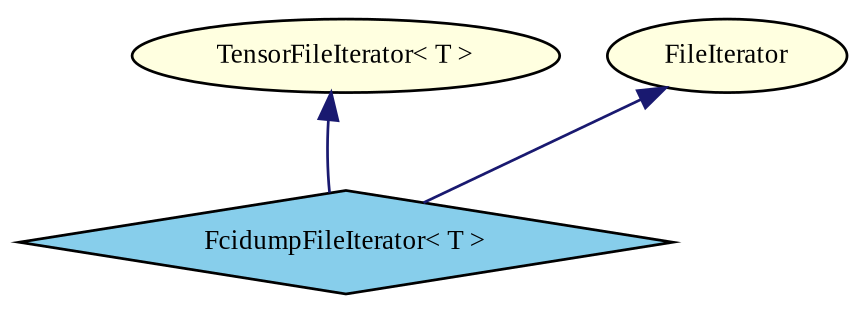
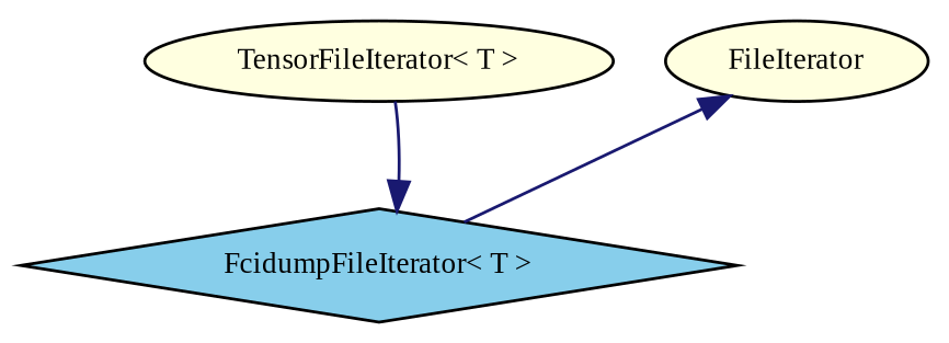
  digraph {
    fontname="Liberation Serif"
    node [color=black fillcolor=lightyellow fontname="Liberation Serif" fontsize=10 shape=ellipse style=filled]
    edge [color=midnightblue dir=back fontname="Liberation Serif" fontsize=10 labelfontname=Helvetica labelfontsize=10 style=solid]
    n1 [fontcolor=black height=0.2 label="TensorFileIterator\< T \>" width=0.4]
    n2 [fillcolor=skyblue height=0.2 label="FcidumpFileIterator\< T \>" shape=diamond width=0.4]
    n3 [height=0.2 label=FileIterator width=0.4]
-   n1 -> n2
+   n2 -> n1
    n3 -> n2
  }
